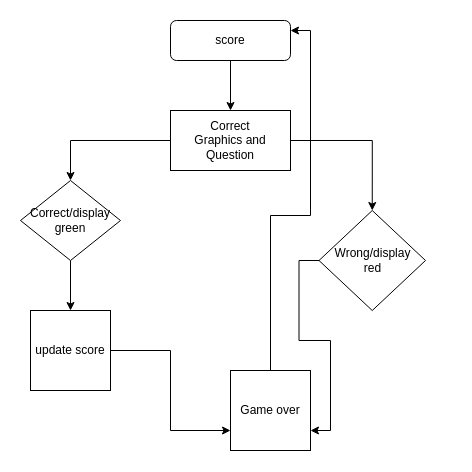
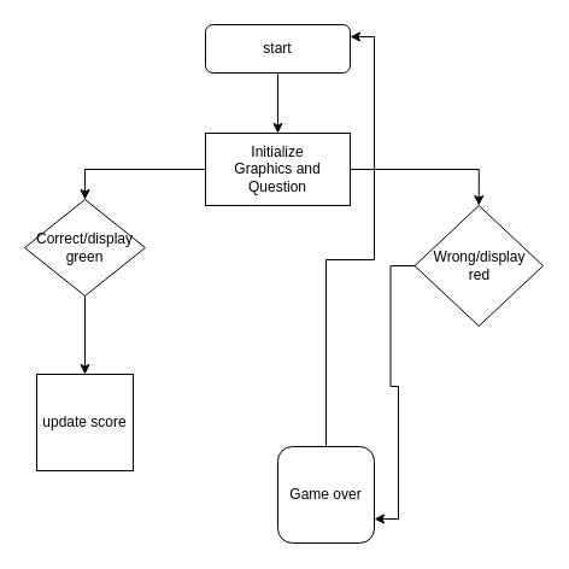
  <mxCell id="0" />
  <mxCell id="1" parent="0" />
  <mxCell id="2" style="edgeStyle=orthogonalEdgeStyle;rounded=0;orthogonalLoop=1;jettySize=auto;html=1;exitX=0.5;exitY=1;exitDx=0;exitDy=0;entryX=0.5;entryY=0;entryDx=0;entryDy=0;" edge="1" parent="1" source="3" target="6"><mxGeometry relative="1" as="geometry" /></mxCell>
- <mxCell id="3" value="score&lt;br&gt;" style="rounded=1;whiteSpace=wrap;html=1;fontSize=12;glass=0;strokeWidth=1;shadow=0;" parent="1" vertex="1"><mxGeometry x="170" y="20" width="120" height="40" as="geometry" /></mxCell>
+ <mxCell id="3" value="start&lt;br&gt;" style="rounded=1;whiteSpace=wrap;html=1;fontSize=12;glass=0;strokeWidth=1;shadow=0;" parent="1" vertex="1"><mxGeometry x="170" y="20" width="120" height="40" as="geometry" /></mxCell>
  <mxCell id="4" style="edgeStyle=orthogonalEdgeStyle;rounded=0;orthogonalLoop=1;jettySize=auto;html=1;entryX=0.5;entryY=0;entryDx=0;entryDy=0;" edge="1" parent="1" source="6" target="8"><mxGeometry relative="1" as="geometry"><mxPoint x="60" y="140" as="targetPoint" /></mxGeometry></mxCell>
  <mxCell id="5" style="edgeStyle=orthogonalEdgeStyle;rounded=0;orthogonalLoop=1;jettySize=auto;html=1;entryX=0.5;entryY=0;entryDx=0;entryDy=0;" edge="1" parent="1" source="6" target="10"><mxGeometry relative="1" as="geometry"><mxPoint x="390" y="160" as="targetPoint" /></mxGeometry></mxCell>
- <mxCell id="6" value="Correct&lt;br&gt;Graphics and&lt;br&gt;Question" style="whiteSpace=wrap;html=1;" vertex="1" parent="1"><mxGeometry x="170" y="110" width="120" height="60" as="geometry" /></mxCell>
+ <mxCell id="6" value="Initialize&lt;br&gt;Graphics and&lt;br&gt;Question" style="whiteSpace=wrap;html=1;" vertex="1" parent="1"><mxGeometry x="170" y="110" width="120" height="60" as="geometry" /></mxCell>
  <mxCell id="7" style="edgeStyle=orthogonalEdgeStyle;rounded=0;orthogonalLoop=1;jettySize=auto;html=1;entryX=0.5;entryY=0;entryDx=0;entryDy=0;" edge="1" parent="1" source="8" target="12"><mxGeometry relative="1" as="geometry" /></mxCell>
- <mxCell id="8" value="Correct/display&lt;br&gt;green" style="rhombus;whiteSpace=wrap;html=1;" vertex="1" parent="1"><mxGeometry x="20" y="180" width="100" height="80" as="geometry" /></mxCell>
+ <mxCell id="8" value="Correct/display&lt;br&gt;green" style="rhombus;whiteSpace=wrap;html=1;" vertex="1" parent="1"><mxGeometry x="20" y="165" width="100" height="80" as="geometry" /></mxCell>
  <mxCell id="9" style="edgeStyle=orthogonalEdgeStyle;rounded=0;orthogonalLoop=1;jettySize=auto;html=1;entryX=1;entryY=0.75;entryDx=0;entryDy=0;" edge="1" parent="1" source="10" target="14"><mxGeometry relative="1" as="geometry" /></mxCell>
- <mxCell id="10" value="Wrong/display&lt;br&gt;red" style="rhombus;whiteSpace=wrap;html=1;" vertex="1" parent="1"><mxGeometry x="318.5" y="210" width="106.5" height="100" as="geometry" /></mxCell>
- <mxCell id="11" style="edgeStyle=orthogonalEdgeStyle;rounded=0;orthogonalLoop=1;jettySize=auto;html=1;entryX=0;entryY=0.75;entryDx=0;entryDy=0;" edge="1" parent="1" source="12" target="14"><mxGeometry relative="1" as="geometry" /></mxCell>
+ <mxCell id="10" value="Wrong/display&lt;br&gt;red" style="rhombus;whiteSpace=wrap;html=1;" vertex="1" parent="1"><mxGeometry x="343.5" y="170" width="106.5" height="100" as="geometry" /></mxCell>
  <mxCell id="12" value="update score" style="whiteSpace=wrap;html=1;aspect=fixed;" vertex="1" parent="1"><mxGeometry x="30" y="310" width="80" height="80" as="geometry" /></mxCell>
  <mxCell id="13" style="edgeStyle=orthogonalEdgeStyle;rounded=0;orthogonalLoop=1;jettySize=auto;html=1;entryX=1;entryY=0.25;entryDx=0;entryDy=0;" edge="1" parent="1" source="14" target="3"><mxGeometry relative="1" as="geometry"><mxPoint x="460" y="30" as="targetPoint" /></mxGeometry></mxCell>
- <mxCell id="14" value="Game over" style="whiteSpace=wrap;html=1;aspect=fixed;" vertex="1" parent="1"><mxGeometry x="230" y="370" width="80" height="80" as="geometry" /></mxCell>
+ <mxCell id="14" value="Game over" style="whiteSpace=wrap;html=1;aspect=fixed;rounded=1;" vertex="1" parent="1"><mxGeometry x="230" y="370" width="80" height="80" as="geometry" /></mxCell>
